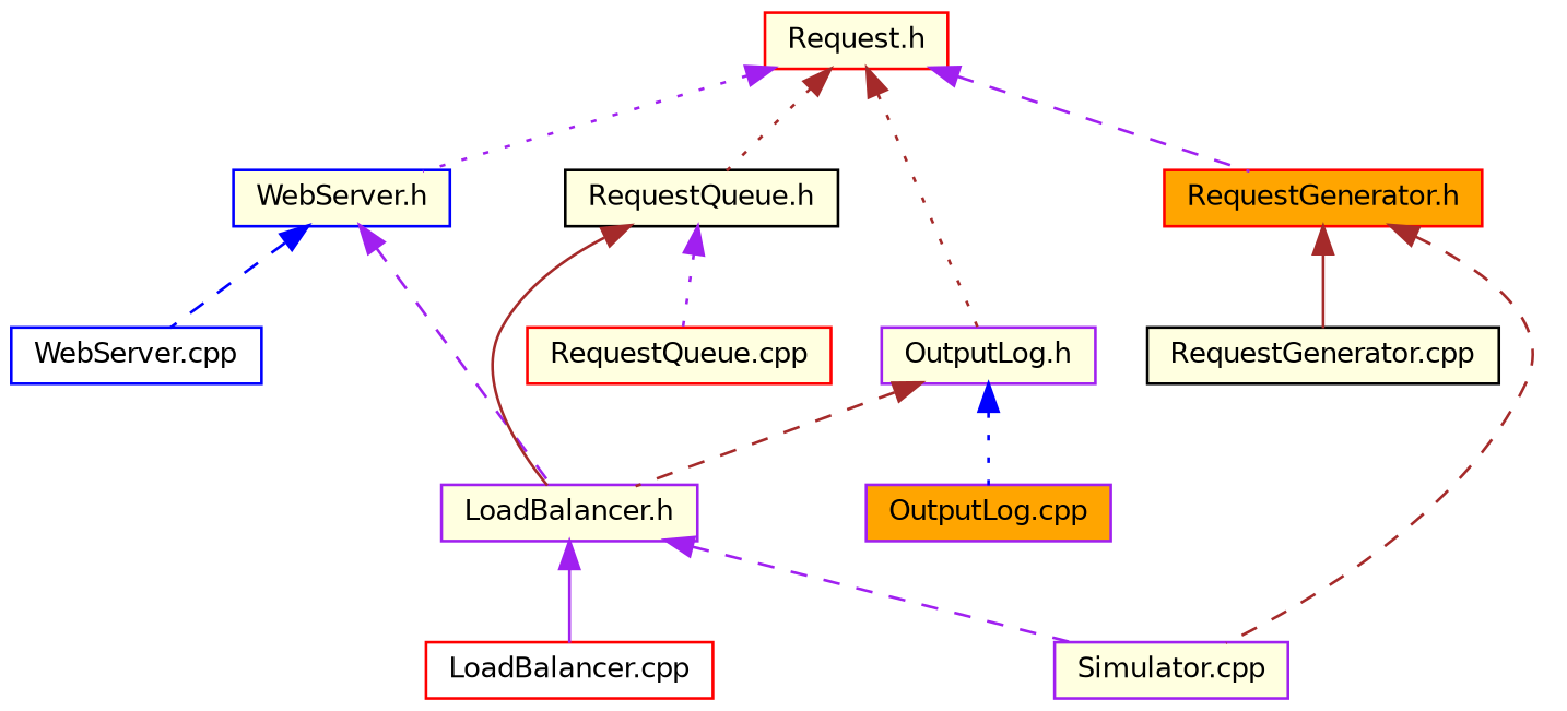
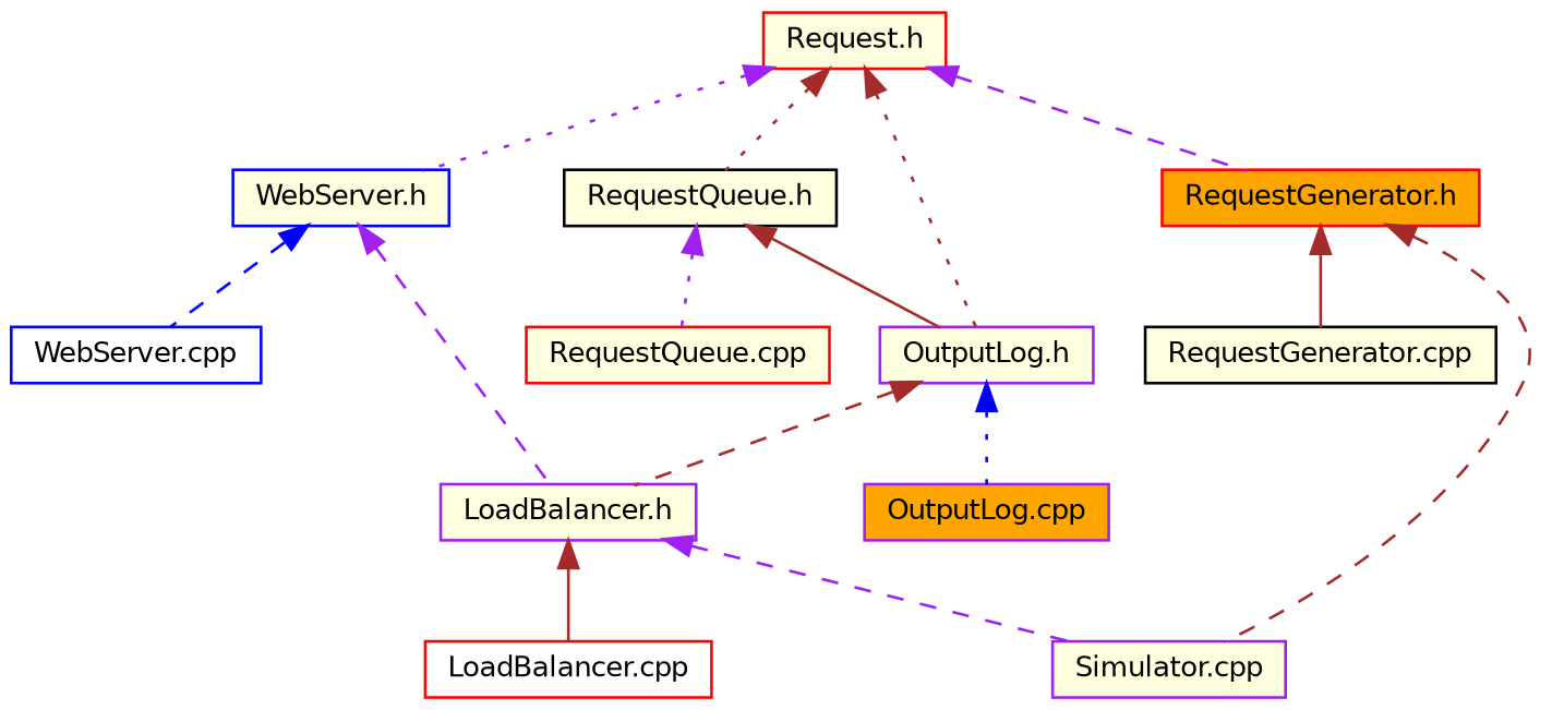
  digraph {
    node [color=red fillcolor=lightyellow fontname=Helvetica fontsize=10 shape=record style=filled]
    edge [color=brown dir=back fontname=Helvetica fontsize=10 labelfontname=Helvetica labelfontsize=10 style=dashed]
    n1 [fontcolor=black height=0.2 label="Request.h" width=0.4]
    n2 [color=blue height=0.2 label="WebServer.h" width=0.4]
    n3 [color=black height=0.2 label="RequestQueue.h" width=0.4]
    n4 [color=purple height=0.2 label="OutputLog.h" width=0.4]
    n5 [fillcolor=orange height=0.2 label="RequestGenerator.h" width=0.4]
    n6 [color=purple height=0.2 label="LoadBalancer.h" width=0.4]
    n7 [color=blue fillcolor=white height=0.2 label="WebServer.cpp" width=0.4]
    n8 [height=0.2 label="RequestQueue.cpp" width=0.4]
    n9 [color=purple fillcolor=orange height=0.2 label="OutputLog.cpp" width=0.4]
    n10 [color=purple height=0.2 label="Simulator.cpp" width=0.4]
    n11 [color=black height=0.2 label="RequestGenerator.cpp" width=0.4]
    n12 [fillcolor=white height=0.2 label="LoadBalancer.cpp" width=0.4]
    n1 -> n2 [color=purple style=dotted]
    n1 -> n3 [style=dotted]
    n1 -> n4 [style=dotted]
    n1 -> n5 [color=purple]
    n2 -> n6 [color=purple]
    n2 -> n7 [color=blue]
-   n3 -> n6 [style=solid]
+   n3 -> n4 [style=solid]
    n3 -> n8 [color=purple style=dotted]
    n4 -> n6
    n4 -> n9 [color=blue style=dotted]
    n5 -> n10
    n5 -> n11 [style=solid]
    n6 -> n10 [color=purple]
-   n6 -> n12 [color=purple style=solid]
+   n6 -> n12 [style=solid]
  }
